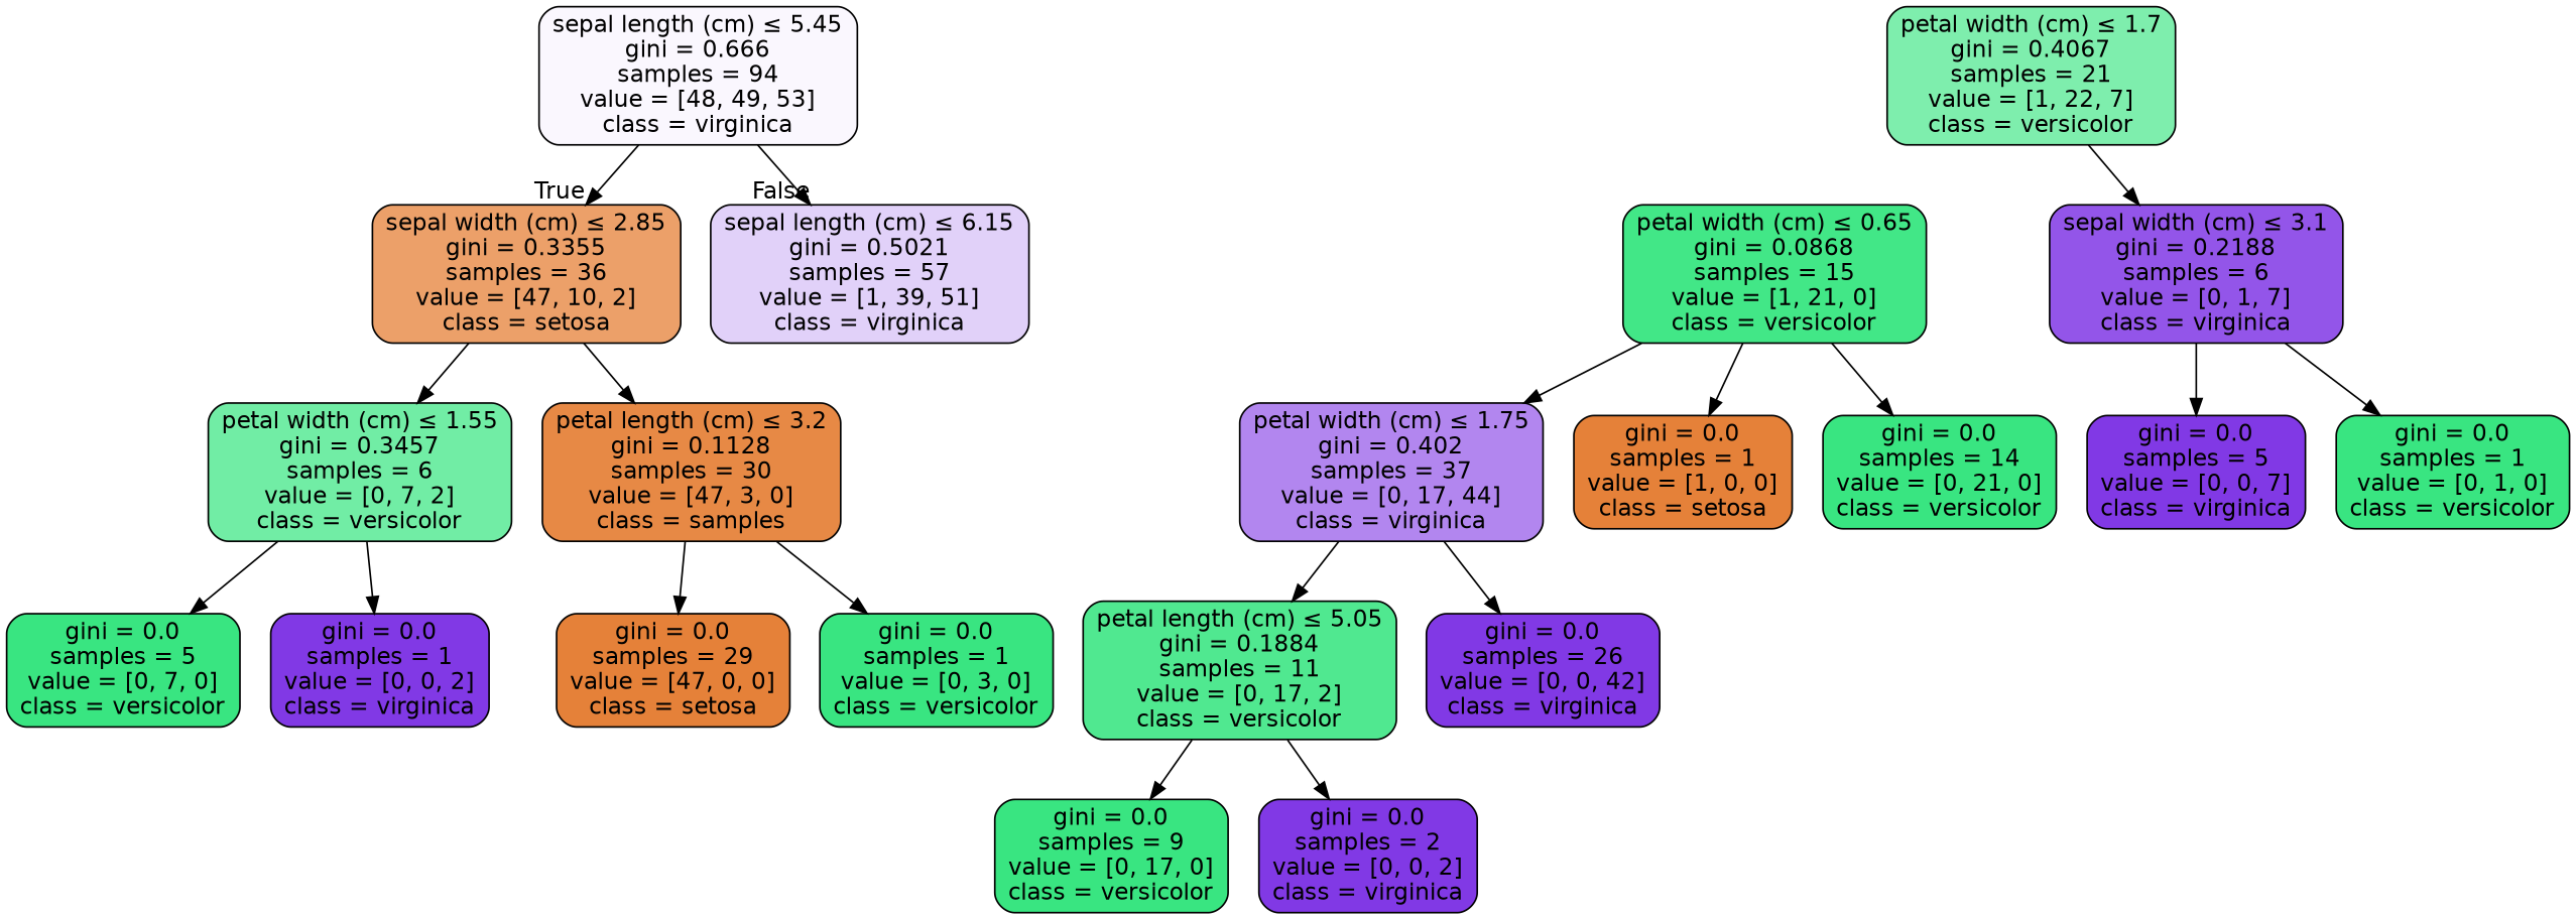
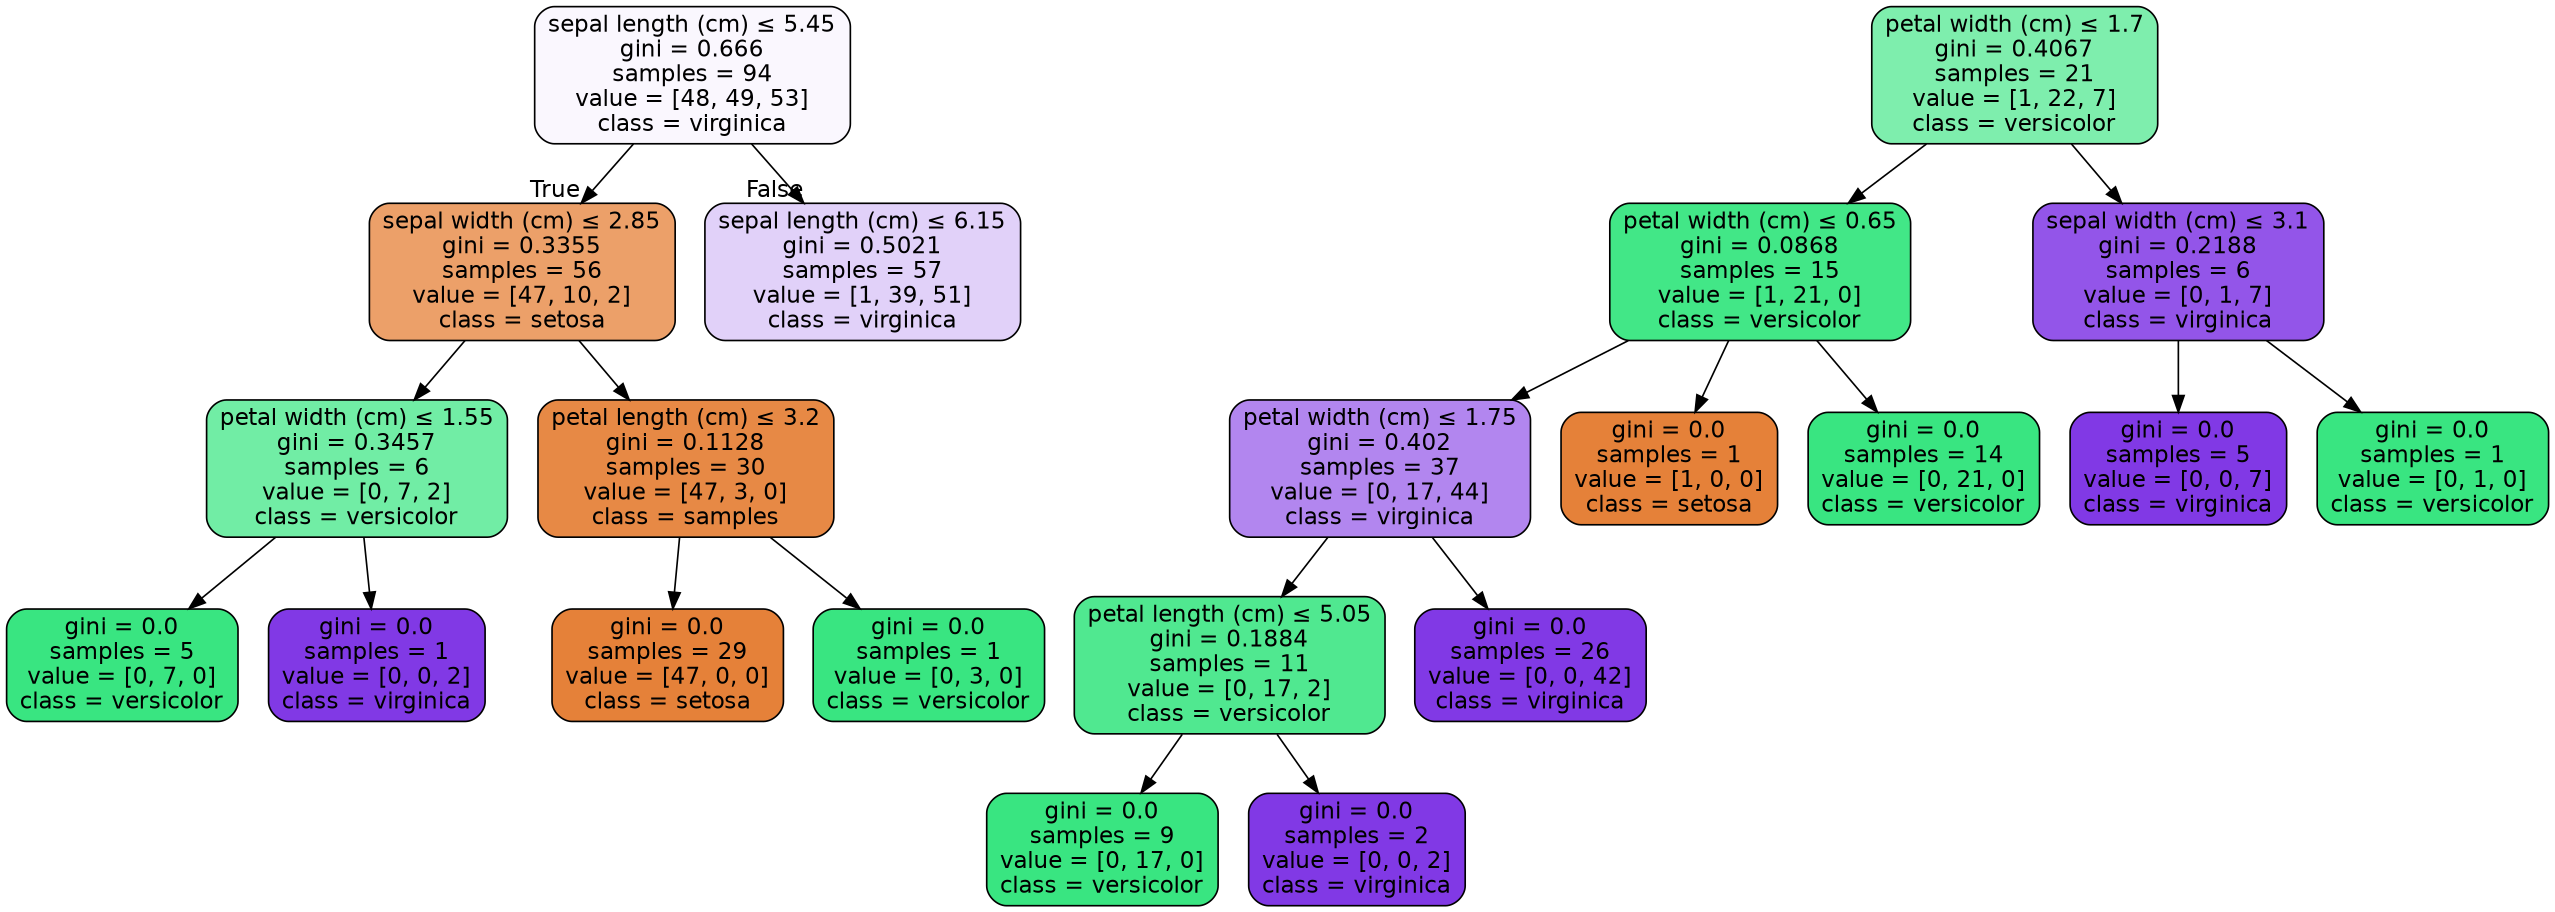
  digraph {
    node [color=black fillcolor="#39e581ff" fontname=helvetica shape=box style="filled, rounded"]
    edge [fontname=helvetica]
    n1 [fillcolor="#8139e50a" label=<sepal length (cm) &le; 5.45<br/>gini = 0.666<br/>samples = 94<br/>value = [48, 49, 53]<br/>class = virginica>]
-   n2 [fillcolor="#e58139c1" label=<sepal width (cm) &le; 2.85<br/>gini = 0.3355<br/>samples = 36<br/>value = [47, 10, 2]<br/>class = setosa>]
+   n2 [fillcolor="#e58139c1" label=<sepal width (cm) &le; 2.85<br/>gini = 0.3355<br/>samples = 56<br/>value = [47, 10, 2]<br/>class = setosa>]
    n3 [fillcolor="#8139e53b" label=<sepal length (cm) &le; 6.15<br/>gini = 0.5021<br/>samples = 57<br/>value = [1, 39, 51]<br/>class = virginica>]
    n4 [fillcolor="#39e581b6" label=<petal width (cm) &le; 1.55<br/>gini = 0.3457<br/>samples = 6<br/>value = [0, 7, 2]<br/>class = versicolor>]
    n5 [fillcolor="#e58139ef" label=<petal length (cm) &le; 3.2<br/>gini = 0.1128<br/>samples = 30<br/>value = [47, 3, 0]<br/>class = samples>]
    n6 [label=<gini = 0.0<br/>samples = 5<br/>value = [0, 7, 0]<br/>class = versicolor>]
    n7 [fillcolor="#8139e5ff" label=<gini = 0.0<br/>samples = 1<br/>value = [0, 0, 2]<br/>class = virginica>]
    n8 [fillcolor="#e58139ff" label=<gini = 0.0<br/>samples = 29<br/>value = [47, 0, 0]<br/>class = setosa>]
    n9 [label=<gini = 0.0<br/>samples = 1<br/>value = [0, 3, 0]<br/>class = versicolor>]
    n10 [fillcolor="#39e581a6" label=<petal width (cm) &le; 1.7<br/>gini = 0.4067<br/>samples = 21<br/>value = [1, 22, 7]<br/>class = versicolor>]
    n11 [fillcolor="#39e581f3" label=<petal width (cm) &le; 0.65<br/>gini = 0.0868<br/>samples = 15<br/>value = [1, 21, 0]<br/>class = versicolor>]
    n12 [fillcolor="#8139e5db" label=<sepal width (cm) &le; 3.1<br/>gini = 0.2188<br/>samples = 6<br/>value = [0, 1, 7]<br/>class = virginica>]
    n13 [fillcolor="#8139e59c" label=<petal width (cm) &le; 1.75<br/>gini = 0.402<br/>samples = 37<br/>value = [0, 17, 44]<br/>class = virginica>]
    n14 [fillcolor="#39e581e1" label=<petal length (cm) &le; 5.05<br/>gini = 0.1884<br/>samples = 11<br/>value = [0, 17, 2]<br/>class = versicolor>]
    n15 [fillcolor="#8139e5ff" label=<gini = 0.0<br/>samples = 26<br/>value = [0, 0, 42]<br/>class = virginica>]
    n16 [fillcolor="#e58139ff" label=<gini = 0.0<br/>samples = 1<br/>value = [1, 0, 0]<br/>class = setosa>]
    n17 [label=<gini = 0.0<br/>samples = 14<br/>value = [0, 21, 0]<br/>class = versicolor>]
    n18 [fillcolor="#8139e5ff" label=<gini = 0.0<br/>samples = 5<br/>value = [0, 0, 7]<br/>class = virginica>]
    n19 [label=<gini = 0.0<br/>samples = 1<br/>value = [0, 1, 0]<br/>class = versicolor>]
    n20 [label=<gini = 0.0<br/>samples = 9<br/>value = [0, 17, 0]<br/>class = versicolor>]
    n21 [fillcolor="#8139e5ff" label=<gini = 0.0<br/>samples = 2<br/>value = [0, 0, 2]<br/>class = virginica>]
    n1 -> n2 [headlabel=True labelangle=45 labeldistance=2.5]
    n1 -> n3 [headlabel=False labelangle=-45 labeldistance=2.5]
    n2 -> n4
    n2 -> n5
    n4 -> n6
    n4 -> n7
    n5 -> n8
    n5 -> n9
+   n10 -> n11
    n10 -> n12
    n11 -> n13
    n11 -> n16
    n11 -> n17
    n12 -> n18
    n12 -> n19
    n13 -> n14
    n13 -> n15
    n14 -> n20
    n14 -> n21
  }
